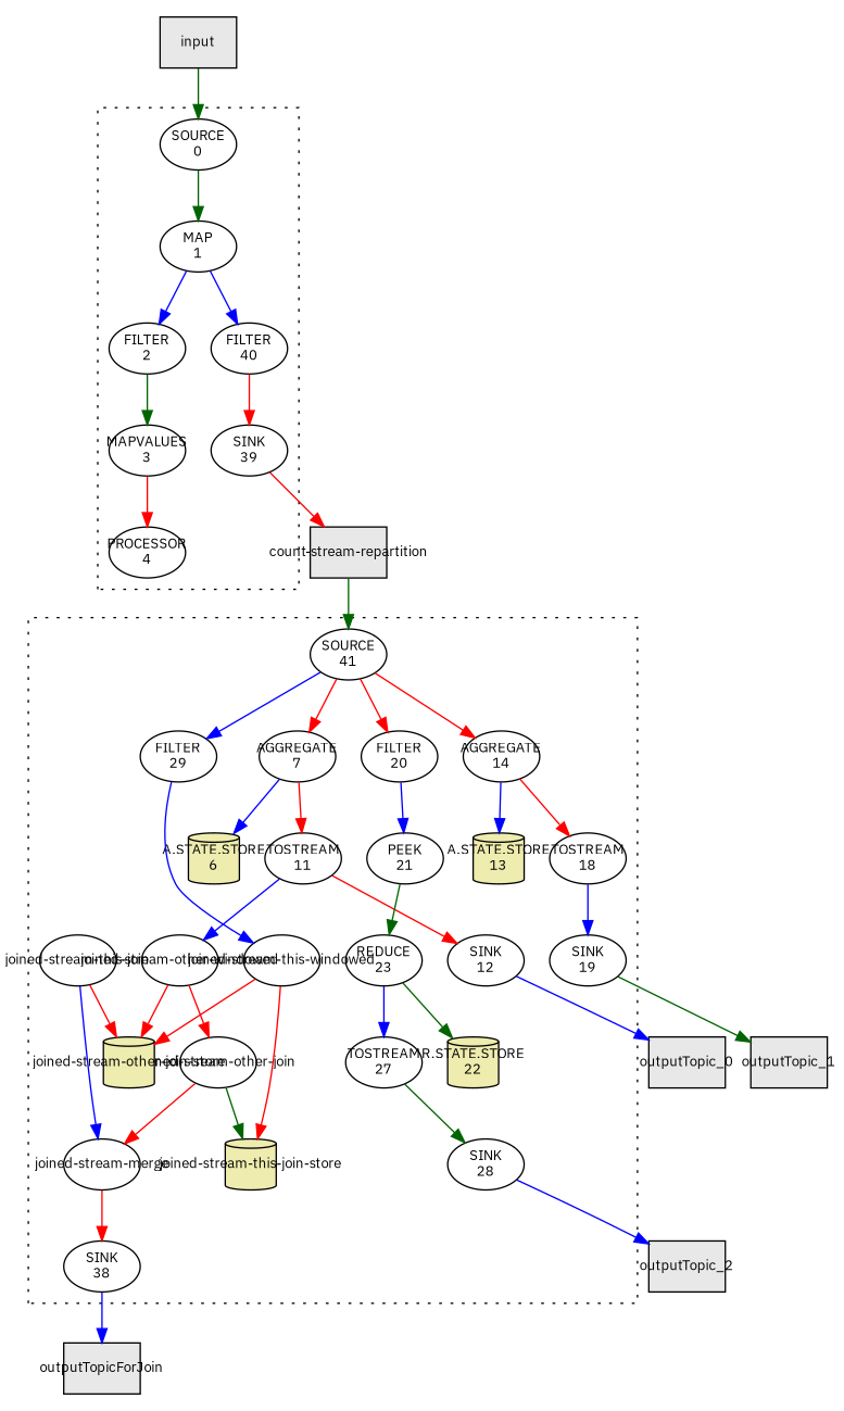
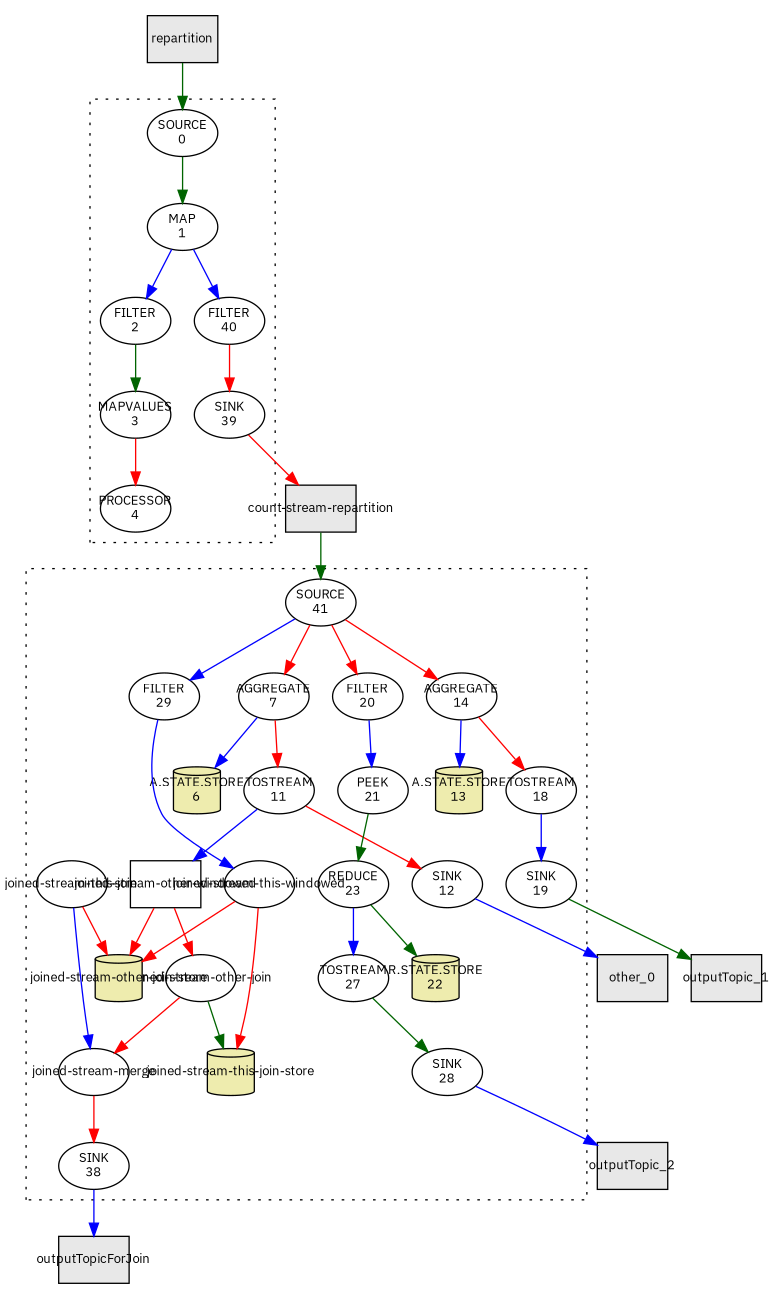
  digraph {
    fontname="IBM Plex Sans"
    fontsize=10
    nodesep=0.25
    pack=true
    packmode=clust
    ranksep=0.5
    node [fixedsize=true fontname="IBM Plex Sans" fontsize=10 shape=ellipse]
    edge [color=red fontname="IBM Plex Sans" fontsize=10]
    n1 [label="SINK\n39"]
    n2 [label="SOURCE\n0"]
    n3 [label="MAP\n1"]
    n4 [label="FILTER\n2"]
    n5 [label="MAPVALUES\n3"]
    n6 [label="PROCESSOR\n4"]
    n7 [label="FILTER\n40"]
    n8 [label="SINK\n12"]
    n9 [label="SINK\n19"]
    n10 [label="SINK\n28"]
    n11 [label="SINK\n38"]
    n12 [label="SOURCE\n41"]
    n13 [label="AGGREGATE\n7"]
    n14 [label="AGGREGATE\n14"]
    n15 [label="FILTER\n20"]
    n16 [label="FILTER\n29"]
    n17 [label="TOSTREAM\n11"]
    n18 [fillcolor="#eeecae" label="A.STATE.STORE\n6" shape=cylinder style=filled width=0.5]
-   n19 [label="joined-stream-other-windowed"]
+   n19 [label="joined-stream-other-windowed" shape=box]
    n20 [label="TOSTREAM\n18"]
    n21 [fillcolor="#eeecae" label="A.STATE.STORE\n13" shape=cylinder style=filled width=0.5]
    n22 [label="PEEK\n21"]
    n23 [label="REDUCE\n23"]
    n24 [label="joined-stream-this-windowed"]
    n25 [label="joined-stream-this-join"]
    n26 [fillcolor="#eeecae" label="joined-stream-this-join-store" shape=cylinder style=filled width=0.5]
    n27 [label="TOSTREAM\n27"]
    n28 [fillcolor="#eeecae" label="R.STATE.STORE\n22" shape=cylinder style=filled width=0.5]
    n29 [label="joined-stream-other-join"]
    n30 [fillcolor="#eeecae" label="joined-stream-other-join-store" shape=cylinder style=filled width=0.5]
    n31 [label="joined-stream-merge"]
    n32 [fillcolor="#e8e8e8" label="count-stream-repartition" shape=box style=filled]
-   n33 [fillcolor="#e8e8e8" label=outputTopic_0 shape=box style=filled]
+   n33 [fillcolor="#e8e8e8" label=other_0 shape=box style=filled]
    n34 [fillcolor="#e8e8e8" label=outputTopic_1 shape=box style=filled]
    n35 [fillcolor="#e8e8e8" label=outputTopic_2 shape=box style=filled]
    n36 [fillcolor="#e8e8e8" label=outputTopicForJoin shape=box style=filled]
-   n37 [fillcolor="#e8e8e8" label=input shape=box style=filled]
+   n37 [fillcolor="#e8e8e8" label=repartition shape=box style=filled]
    subgraph cluster_1 {
      style=dotted
      n1
      n2
      n3
      n4
      n5
      n6
      n7
    }
    subgraph cluster_2 {
      style=dotted
      n8
      n9
      n10
      n11
      n12
      n13
      n14
      n15
      n16
      n17
      n18
      n19
      n20
      n21
      n22
      n23
      n24
      n25
      n26
      n27
      n28
      n29
      n30
      n31
    }
    n1 -> n32
    n2 -> n3 [color=darkgreen]
    n3 -> n4 [color=blue]
    n3 -> n7 [color=blue]
    n4 -> n5 [color=darkgreen]
    n5 -> n6
    n7 -> n1
    n8 -> n33 [color=blue]
    n9 -> n34 [color=darkgreen]
    n10 -> n35 [color=blue]
    n11 -> n36 [color=blue]
    n12 -> n13
    n12 -> n14
    n12 -> n15
    n12 -> n16 [color=blue]
    n13 -> n17
    n13 -> n18 [color=blue]
    n14 -> n20
    n14 -> n21 [color=blue]
    n15 -> n22 [color=blue]
    n16 -> n24 [color=blue]
    n17 -> n8
    n17 -> n19 [color=blue]
    n19 -> n29
    n19 -> n30
    n20 -> n9 [color=blue]
    n22 -> n23 [color=darkgreen]
    n23 -> n27 [color=blue]
    n23 -> n28 [color=darkgreen]
    n24 -> n26
    n24 -> n30
    n25 -> n30
    n25 -> n31 [color=blue]
    n27 -> n10 [color=darkgreen]
    n29 -> n26 [color=darkgreen]
    n29 -> n31
    n31 -> n11
    n32 -> n12 [color=darkgreen]
    n37 -> n2 [color=darkgreen]
  }
